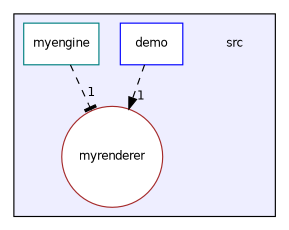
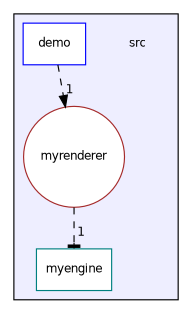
  digraph {
    compound=true
    node [color=brown fontname=Helvetica fontsize=10 shape=box fillcolor=white style=filled]
    edge [headlabel=1 labeldistance=1.5 labelfontname=Helvetica labelfontsize=10 style=dashed]
    n1 [label=src shape=plaintext fillcolor="" style=""]
    n2 [color=blue label=demo]
    n3 [color=teal label=myengine]
    n4 [label=myrenderer shape=circle]
    subgraph cluster_1 {
      bgcolor="#eeeeff"
      pencolor=black
      n1
      n2
      n3
      n4
    }
    n2 -> n4 [arrowhead=normal]
-   n3 -> n4 [arrowhead=tee]
+   n4 -> n3 [arrowhead=tee]
  }
